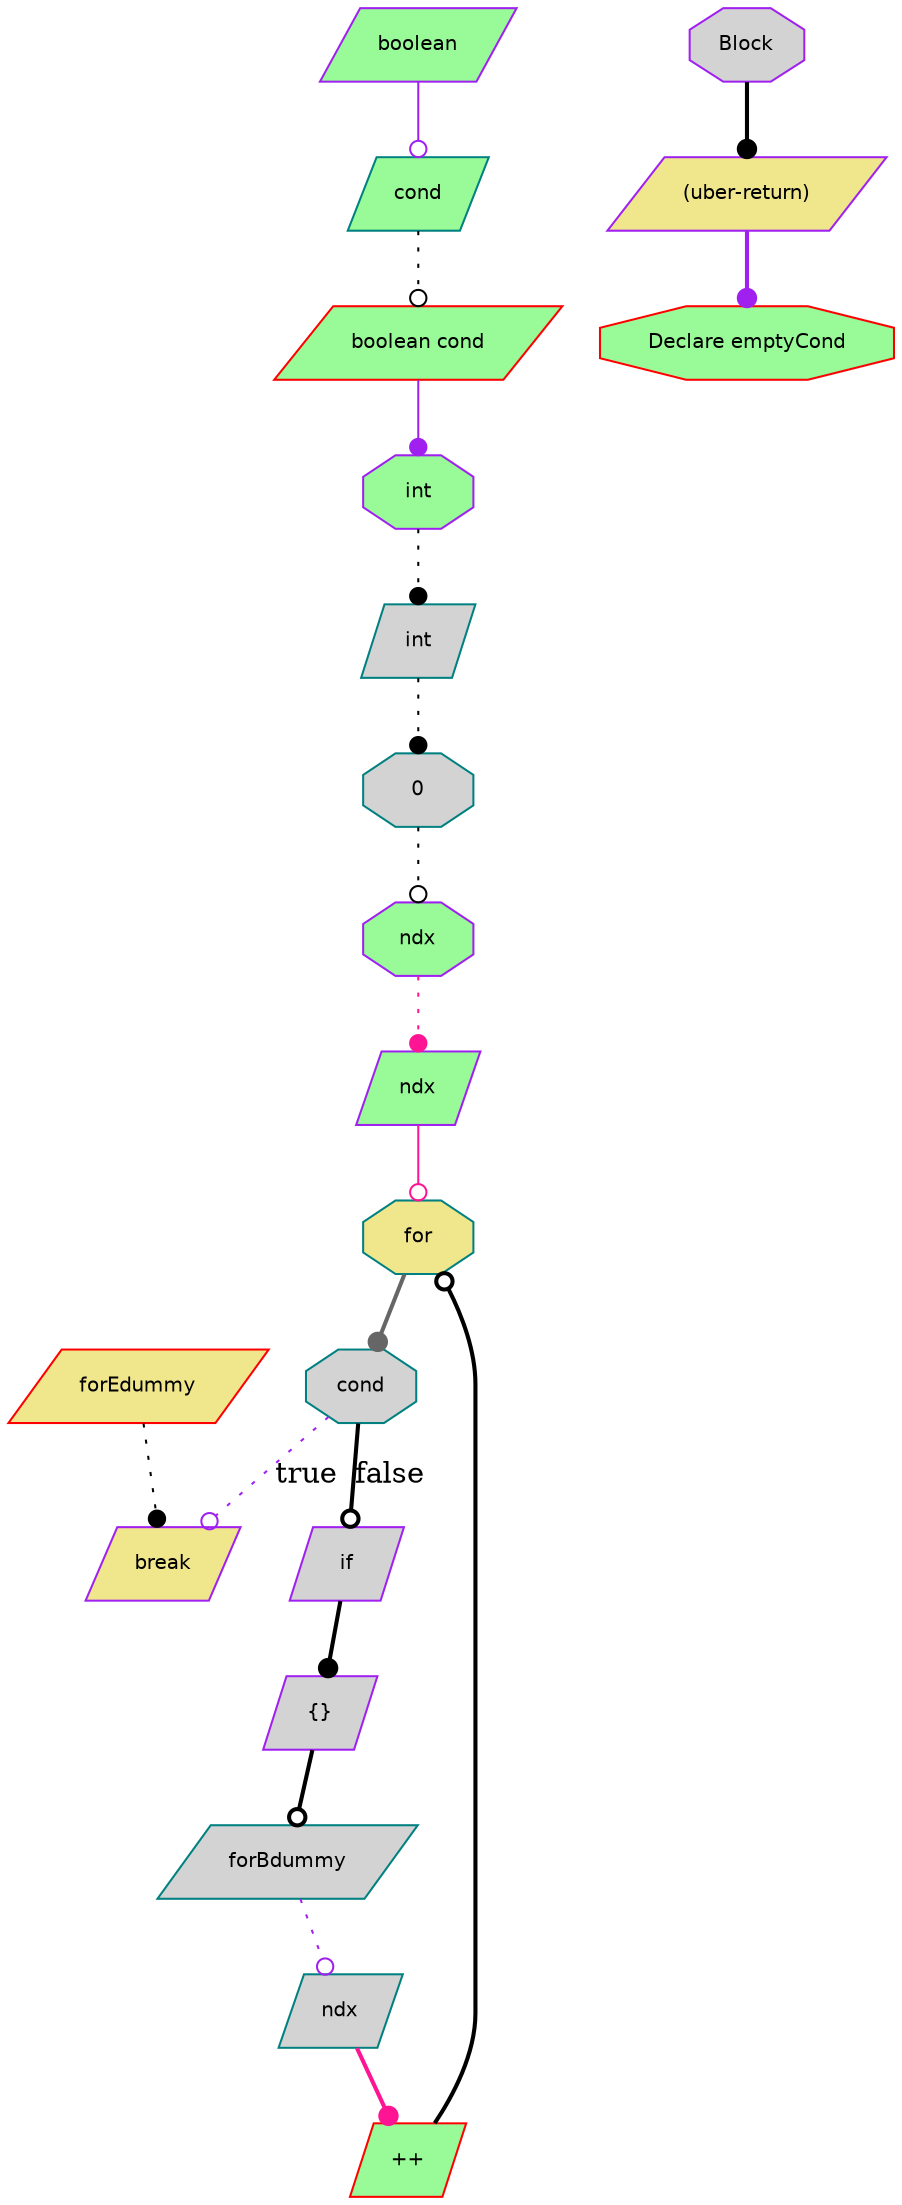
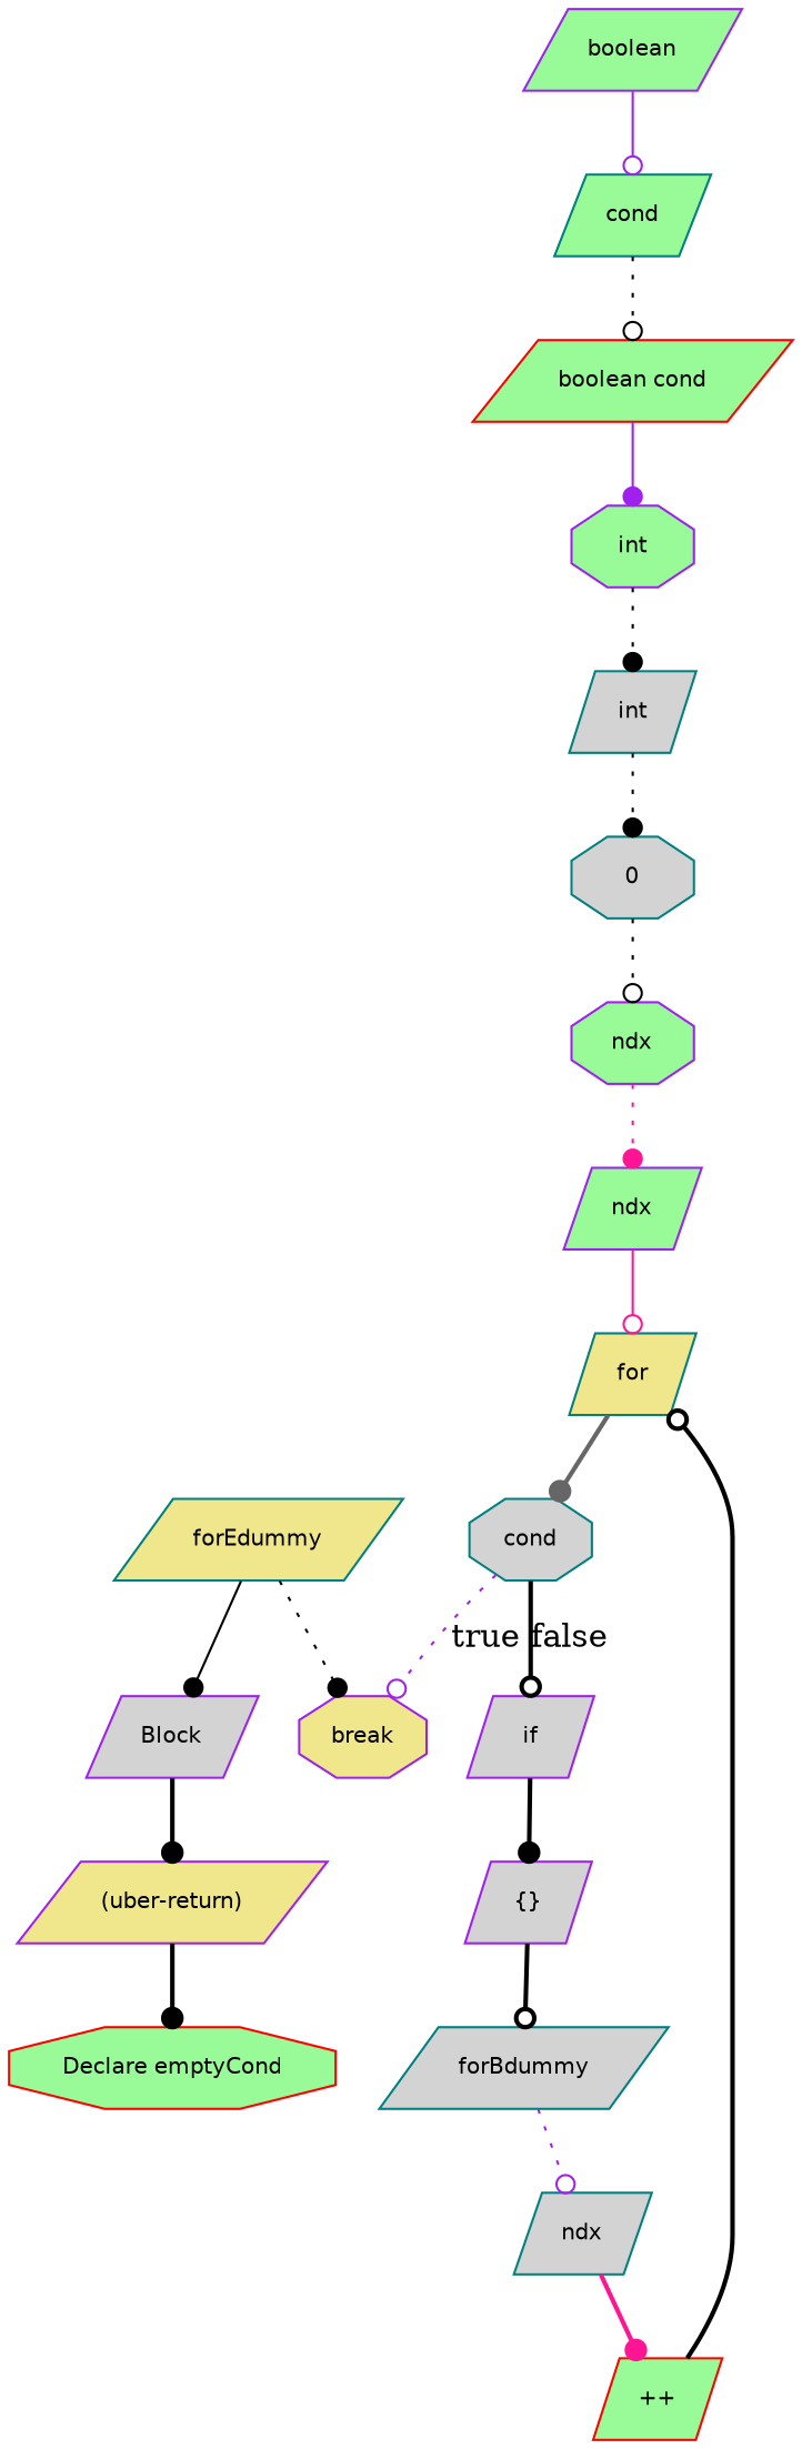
  digraph {
    node [color=purple fillcolor=lightgrey fontname=Helvetica fontsize=10 shape=parallelogram style=filled]
    edge [arrowhead=dot color=black style=bold]
-   n1 [color=teal fillcolor=khaki label=for shape=octagon]
+   n1 [color=teal fillcolor=khaki label=for]
    n2 [color=teal label=cond shape=octagon]
-   n3 [fillcolor=khaki label=break]
+   n3 [fillcolor=khaki label=break shape=octagon]
    n4 [label=if]
-   n5 [color=red fillcolor=khaki label=forEdummy]
-   n6 [label=Block shape=octagon]
+   n5 [color=teal fillcolor=khaki label=forEdummy]
+   n6 [label=Block]
    n7 [label="{}"]
    n8 [color=teal label=forBdummy]
    n9 [color=teal label=ndx]
    n10 [color=red fillcolor=palegreen label="++"]
    n11 [color=teal label=0 shape=octagon]
    n12 [fillcolor=palegreen label=ndx shape=octagon]
    n13 [fillcolor=palegreen label=ndx]
    n14 [color=teal label=int]
    n15 [fillcolor=palegreen label=int shape=octagon]
    n16 [fillcolor=khaki label="(uber-return)"]
    n17 [color=teal fillcolor=palegreen label=cond]
    n18 [color=red fillcolor=palegreen label="boolean cond"]
    n19 [fillcolor=palegreen label=boolean]
    n20 [color=red fillcolor=palegreen label="Declare emptyCond" shape=octagon]
    n1 -> n2 [color=gray40]
    n2 -> n3 [arrowhead=odot color=purple label=true style=dotted]
    n2 -> n4 [arrowhead=odot label=false]
    n4 -> n7
    n5 -> n3 [style=dotted]
+   n5 -> n6 [style=solid]
    n6 -> n16
    n7 -> n8 [arrowhead=odot]
    n8 -> n9 [arrowhead=odot color=purple style=dotted]
    n9 -> n10 [color=deeppink]
    n10 -> n1 [arrowhead=odot]
    n11 -> n12 [arrowhead=odot style=dotted]
    n12 -> n13 [color=deeppink style=dotted]
    n13 -> n1 [arrowhead=odot color=deeppink style=solid]
    n14 -> n11 [style=dotted]
    n15 -> n14 [style=dotted]
-   n16 -> n20 [color=purple]
+   n16 -> n20
    n17 -> n18 [arrowhead=odot style=dotted]
    n18 -> n15 [color=purple style=solid]
    n19 -> n17 [arrowhead=odot color=purple style=solid]
  }
